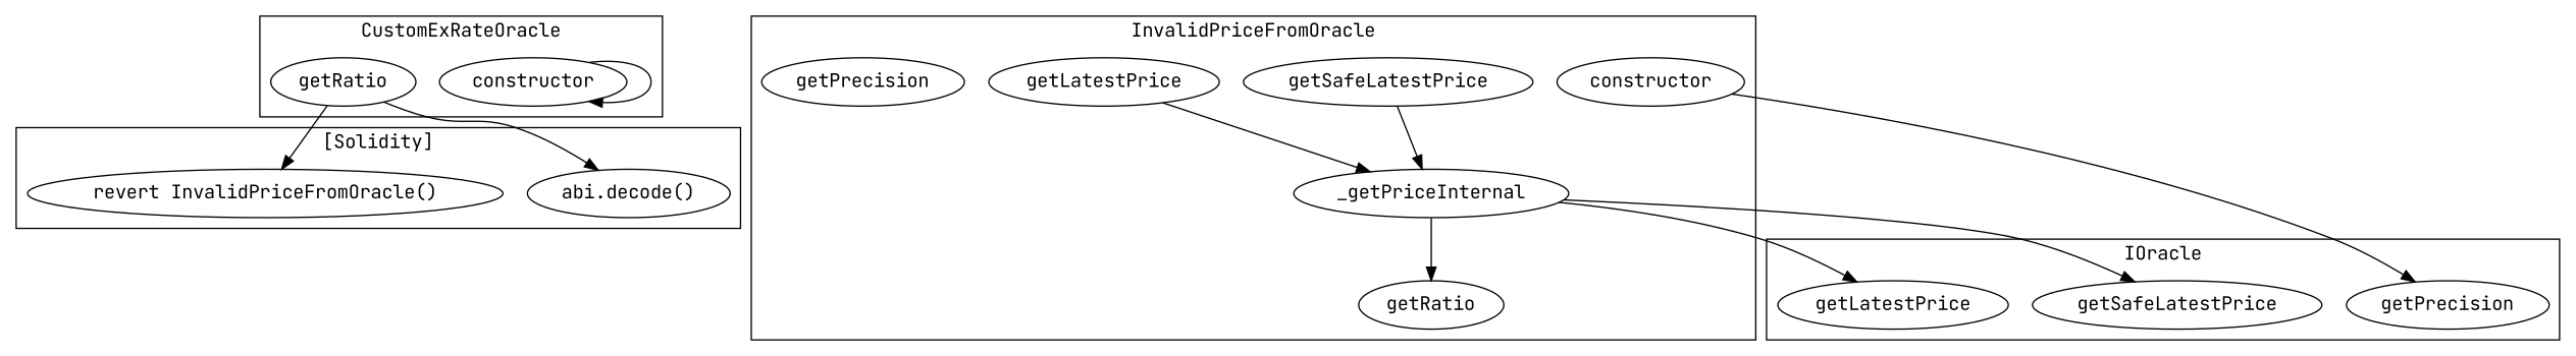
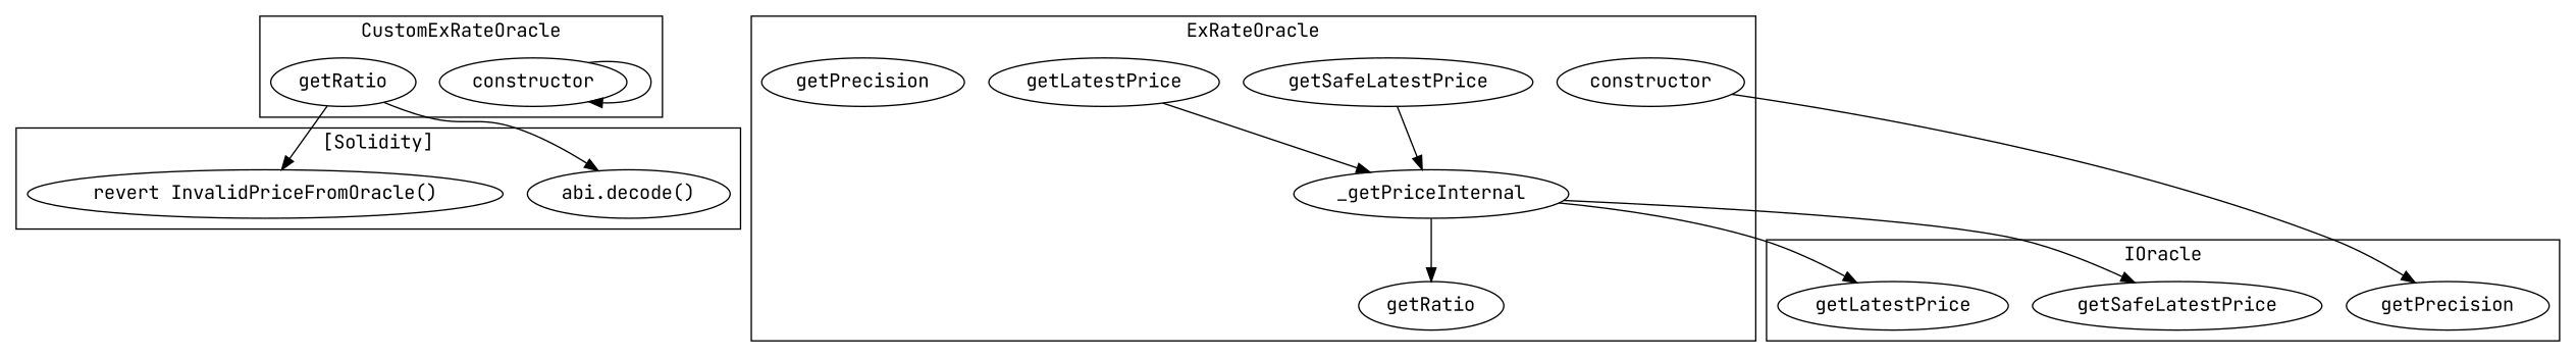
  strict digraph {
    fontname="JetBrains Mono"
    node [fontname="JetBrains Mono"]
    edge [fontname="JetBrains Mono"]
    n1 [label=constructor]
    n2 [label=getRatio]
    n3 [label=getPrecision]
    n4 [label=getSafeLatestPrice]
    n5 [label=getLatestPrice]
    n6 [label=getSafeLatestPrice]
    n7 [label=_getPriceInternal]
    n8 [label=getRatio]
    n9 [label=constructor]
    n10 [label=getLatestPrice]
    n11 [label=getPrecision]
    "abi.decode()"
    "revert InvalidPriceFromOracle()"
    subgraph cluster_1 {
      label=CustomExRateOracle
      n1
      n2
    }
    subgraph cluster_2 {
      label=IOracle
      n3
      n4
      n5
    }
    subgraph cluster_3 {
-     label=InvalidPriceFromOracle
+     label=ExRateOracle
      n6
      n7
      n8
      n9
      n10
      n11
    }
    subgraph cluster_4 {
      label="[Solidity]"
      "abi.decode()"
      "revert InvalidPriceFromOracle()"
    }
    n1 -> n1
    n2 -> "abi.decode()"
    n2 -> "revert InvalidPriceFromOracle()"
    n6 -> n7
    n7 -> n4
    n7 -> n5
    n7 -> n8
    n9 -> n3
    n10 -> n7
  }
